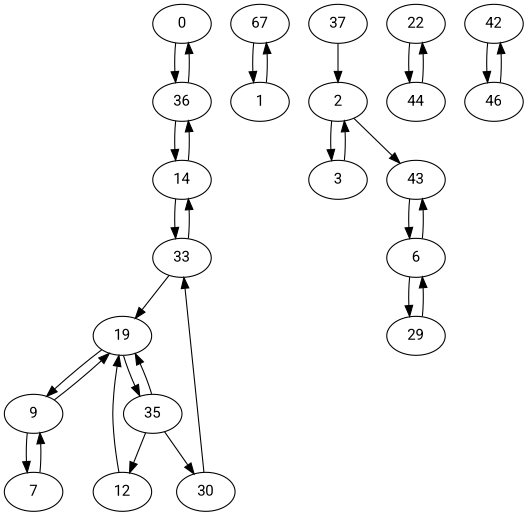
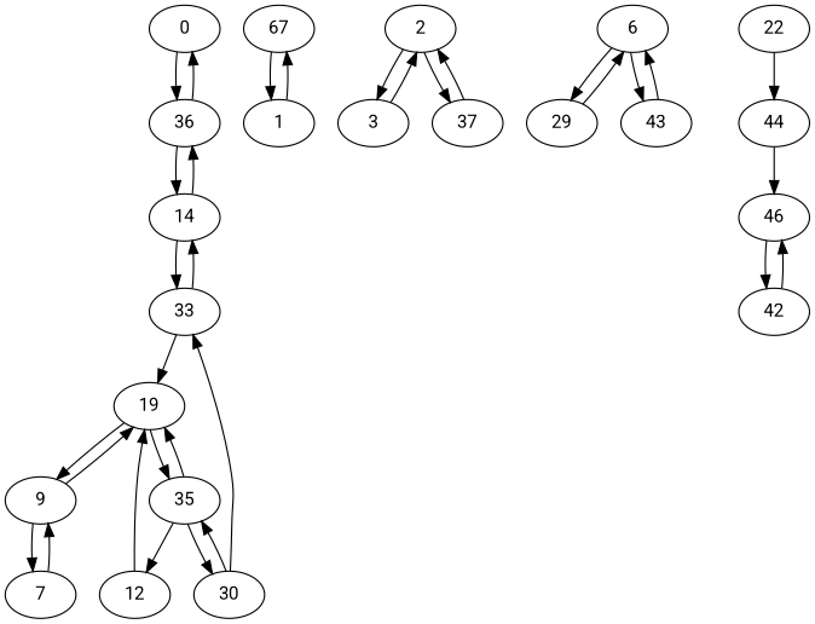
  digraph {
    fontname=Roboto
    node [fontname=Roboto]
    edge [fontname=Roboto]
    0
    36
    14
    33
    n5 [label=67]
    1
    2
    3
    37
    6
    29
    43
    7
    9
    19
    35
    12
    30
    22
    44
    42
    46
    0 -> 36
    36 -> 0
    36 -> 14
    14 -> 36
    14 -> 33
    33 -> 14
    33 -> 19
    n5 -> 1
    1 -> n5
    2 -> 3
-   2 -> 43
+   2 -> 37
    3 -> 2
    37 -> 2
    6 -> 29
    6 -> 43
    29 -> 6
    43 -> 6
    7 -> 9
    9 -> 7
    9 -> 19
    19 -> 9
    19 -> 35
    35 -> 19
    35 -> 12
    35 -> 30
    12 -> 19
    30 -> 33
+   30 -> 35
    22 -> 44
-   44 -> 22
+   44 -> 46
    42 -> 46
    46 -> 42
  }
